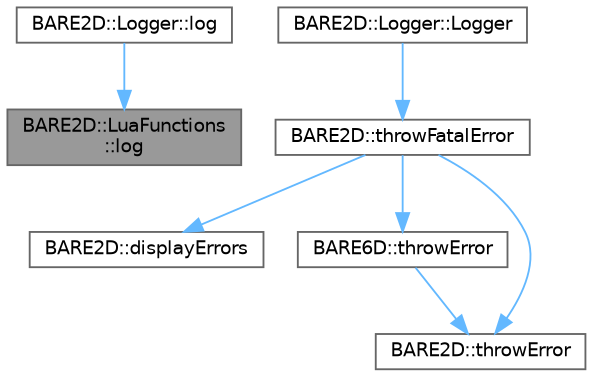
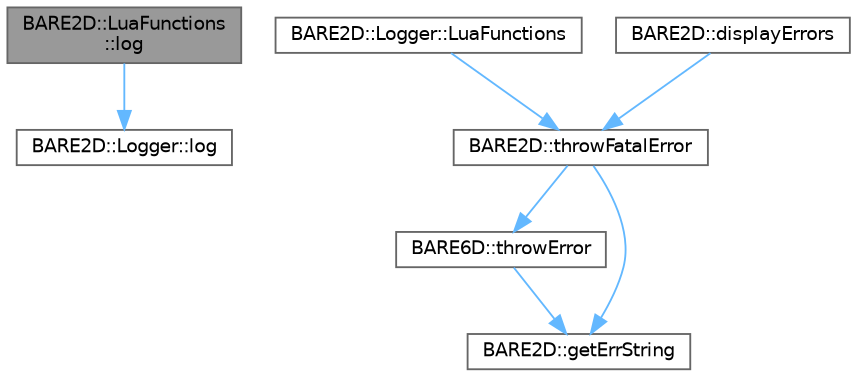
  digraph {
    rankdir=TB
    node [color=grey40 fillcolor=white fontname=Helvetica fontsize=10 shape=box style=filled]
    edge [color=steelblue1 fontname=Helvetica fontsize=10 labelfontname=Helvetica labelfontsize=10 style=solid]
    n1 [color=gray40 fillcolor=grey60 fontcolor=black height=0.2 label="BARE2D::LuaFunctions\l::log" width=0.4]
    n2 [height=0.2 label="BARE2D::Logger::log" width=0.4]
-   n3 [height=0.2 label="BARE2D::Logger::Logger" width=0.4]
+   n3 [height=0.2 label="BARE2D::Logger::LuaFunctions" width=0.4]
    n4 [height=0.2 label="BARE2D::throwFatalError" width=0.4]
    n5 [height=0.2 label="BARE2D::displayErrors" width=0.4]
    n6 [height=0.2 label="BARE6D::throwError" width=0.4]
-   n7 [height=0.2 label="BARE2D::throwError" width=0.4]
-   n2 -> n1
+   n7 [height=0.2 label="BARE2D::getErrString" width=0.4]
+   n1 -> n2
    n3 -> n4
-   n4 -> n5
+   n5 -> n4
    n4 -> n6
    n4 -> n7
    n6 -> n7
  }
